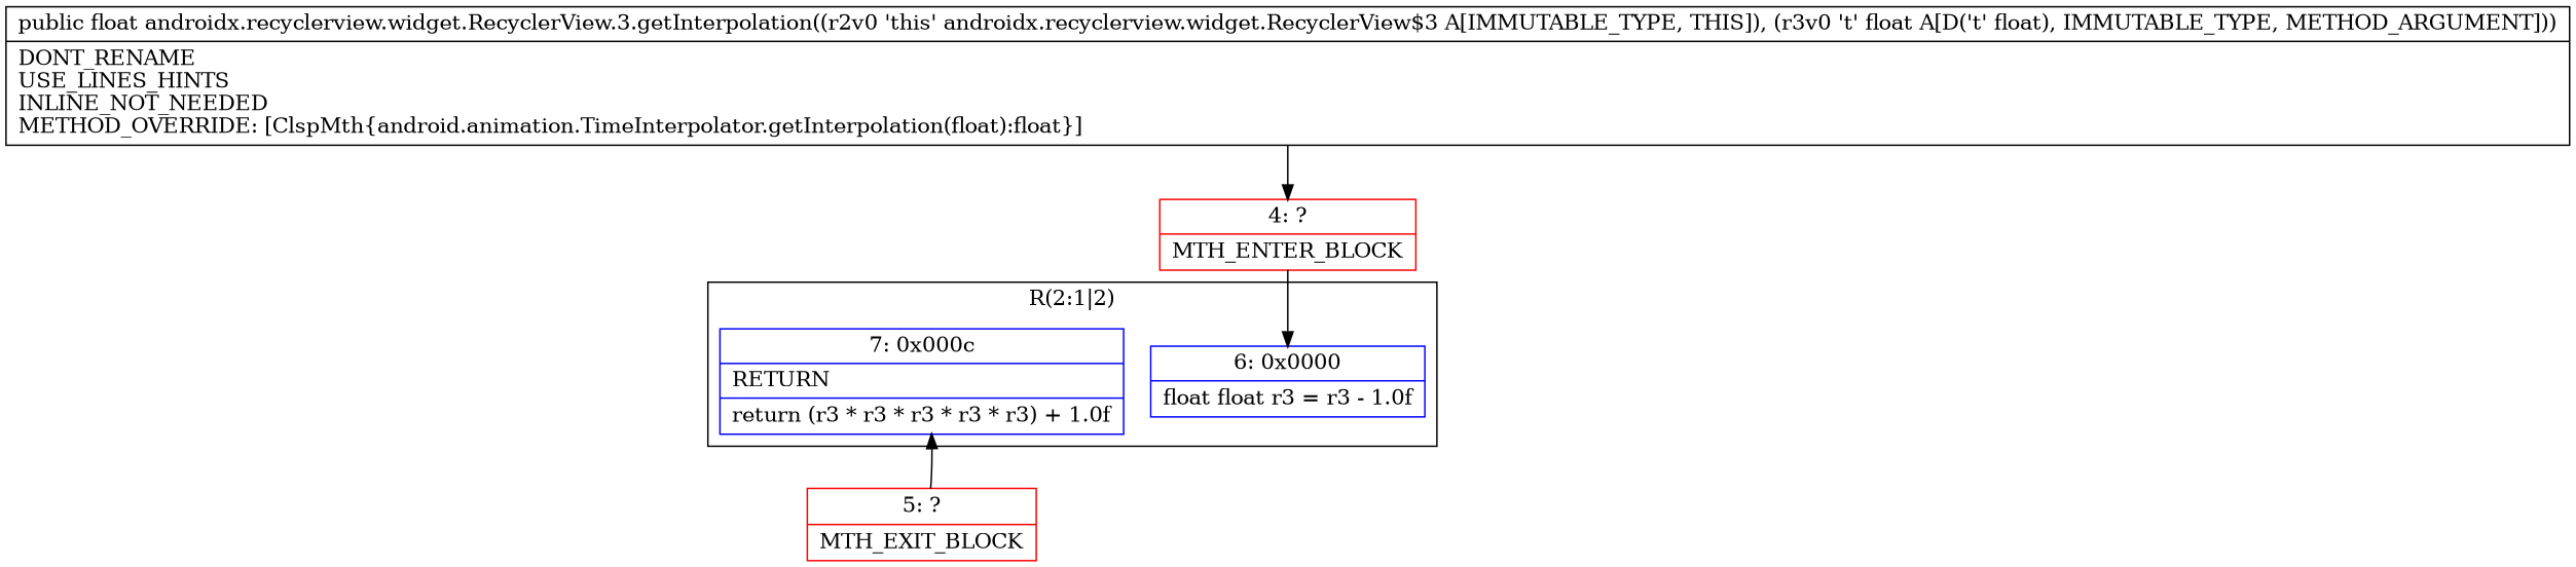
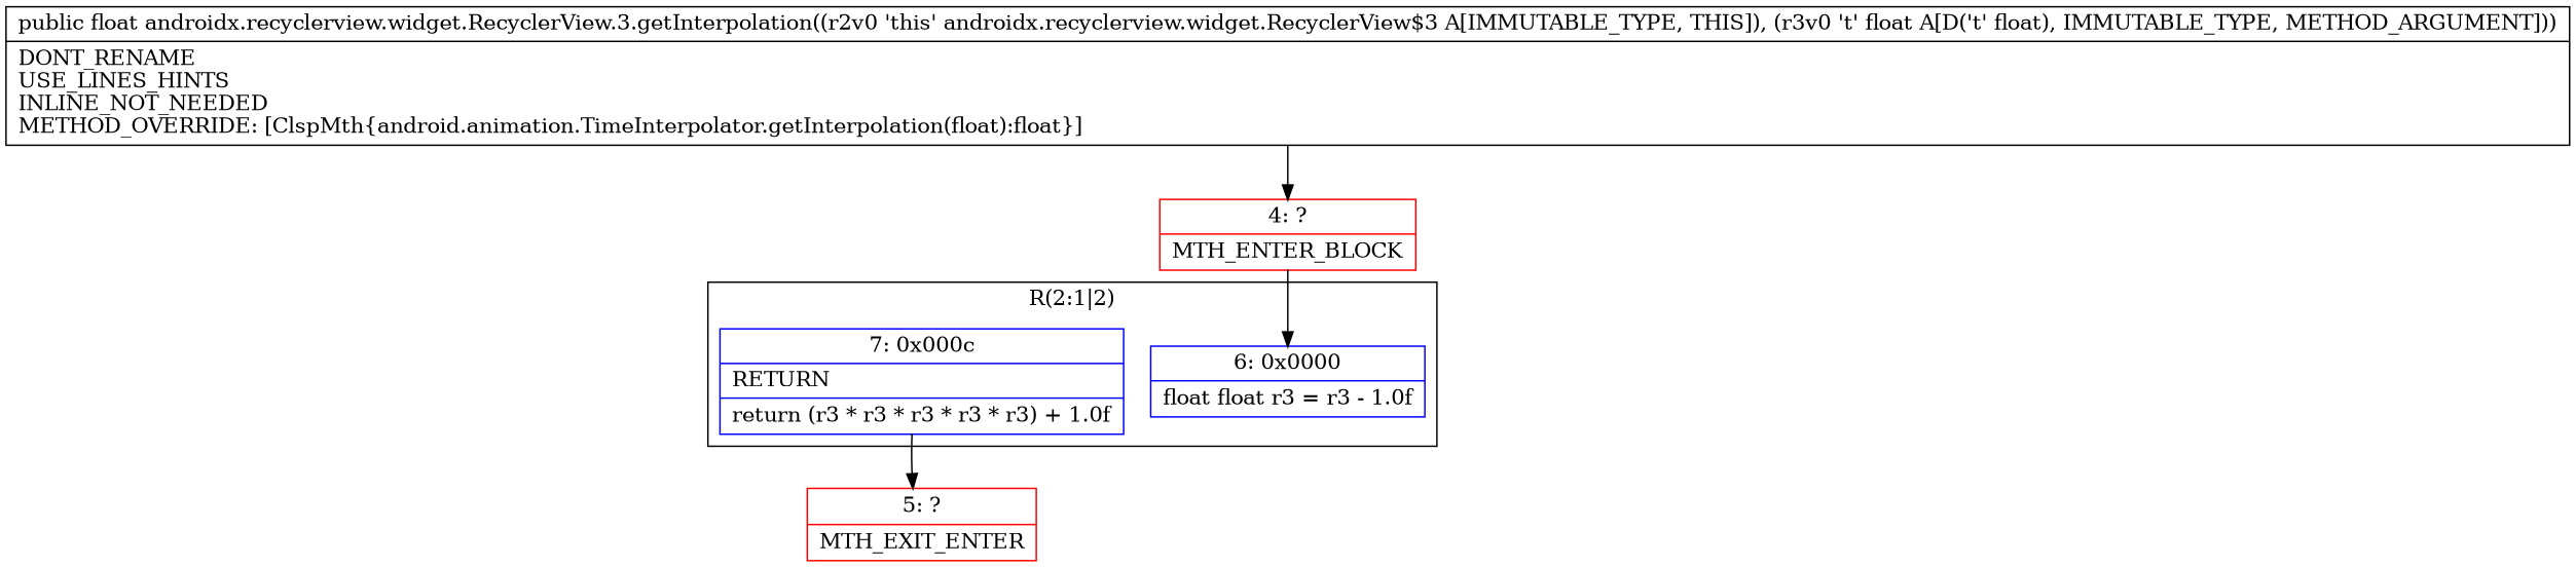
  digraph {
    node [color=blue shape=record]
    n1 [label="{6\:\ 0x0000|float float r3 = r3 \- 1.0f\l}"]
    n2 [label="{7\:\ 0x000c|RETURN\l|return (r3 * r3 * r3 * r3 * r3) + 1.0f\l}"]
-   n3 [color=red label="{5\:\ ?|MTH_EXIT_BLOCK\l}"]
+   n3 [color=red label="{5\:\ ?|MTH_EXIT_ENTER\l}"]
    n4 [color=red label="{4\:\ ?|MTH_ENTER_BLOCK\l}"]
    n5 [label="{public float androidx.recyclerview.widget.RecyclerView.3.getInterpolation((r2v0 'this' androidx.recyclerview.widget.RecyclerView$3 A[IMMUTABLE_TYPE, THIS]), (r3v0 't' float A[D('t' float), IMMUTABLE_TYPE, METHOD_ARGUMENT]))  | DONT_RENAME\lUSE_LINES_HINTS\lINLINE_NOT_NEEDED\lMETHOD_OVERRIDE: [ClspMth\{android.animation.TimeInterpolator.getInterpolation(float):float\}]\l}" color=""]
    subgraph cluster_1 {
      label="R(2:1|2)"
      n1
      n2
    }
-   n3 -> n2
+   n2 -> n3
    n4 -> n1
    n5 -> n4
  }
